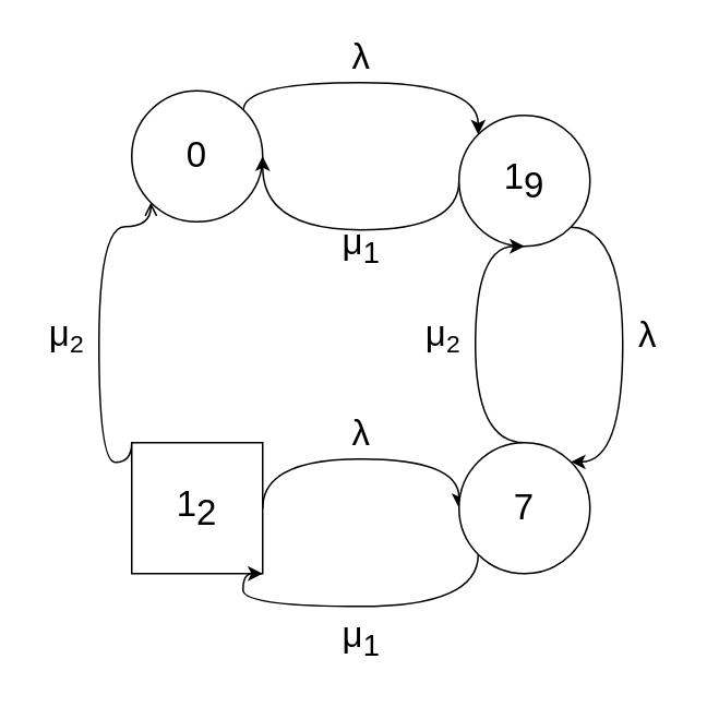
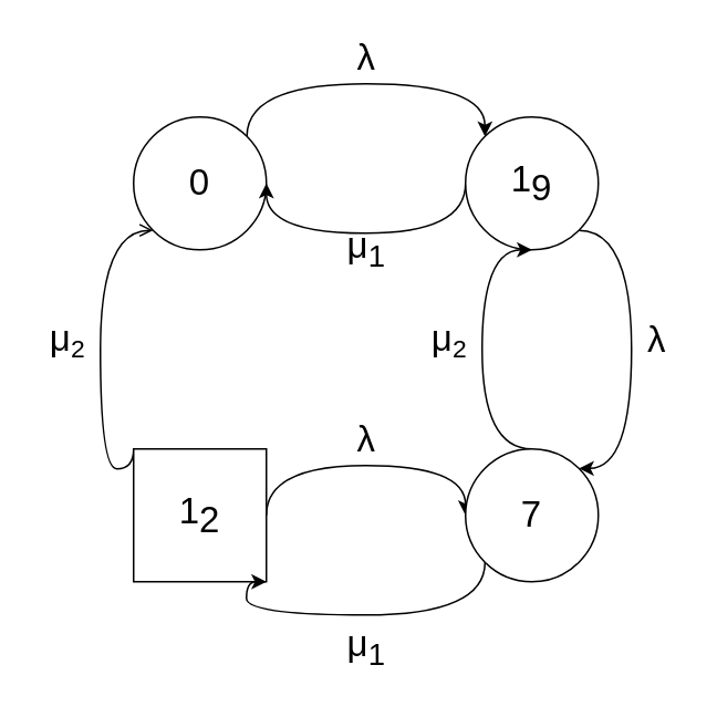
  <mxCell id="0" />
  <mxCell id="1" parent="0" />
  <mxCell id="2" style="edgeStyle=orthogonalEdgeStyle;curved=1;orthogonalLoop=1;jettySize=auto;html=1;exitX=1;exitY=0;exitDx=0;exitDy=0;entryX=0;entryY=0;entryDx=0;entryDy=0;fontSize=22;" edge="1" parent="1" source="3" target="6"><mxGeometry relative="1" as="geometry"><Array as="points"><mxPoint x="148" y="50" /><mxPoint x="292" y="50" /></Array></mxGeometry></mxCell>
- <mxCell id="3" value="0" style="ellipse;whiteSpace=wrap;html=1;aspect=fixed;fontSize=22;" vertex="1" parent="1"><mxGeometry x="80" y="55" width="80" height="80" as="geometry" /></mxCell>
+ <mxCell id="3" value="0" style="ellipse;whiteSpace=wrap;html=1;aspect=fixed;fontSize=22;" vertex="1" parent="1"><mxGeometry x="80" y="70" width="80" height="80" as="geometry" /></mxCell>
  <mxCell id="4" style="edgeStyle=orthogonalEdgeStyle;curved=1;orthogonalLoop=1;jettySize=auto;html=1;exitX=1;exitY=1;exitDx=0;exitDy=0;entryX=1;entryY=0;entryDx=0;entryDy=0;fontSize=22;" edge="1" parent="1" source="6" target="12"><mxGeometry relative="1" as="geometry"><Array as="points"><mxPoint x="380" y="138" /><mxPoint x="380" y="282" /></Array></mxGeometry></mxCell>
  <mxCell id="5" style="edgeStyle=orthogonalEdgeStyle;curved=1;orthogonalLoop=1;jettySize=auto;html=1;exitX=0;exitY=0.5;exitDx=0;exitDy=0;entryX=1;entryY=0.5;entryDx=0;entryDy=0;fontSize=22;" edge="1" parent="1" source="6" target="3"><mxGeometry relative="1" as="geometry"><Array as="points"><mxPoint x="280" y="140" /><mxPoint x="160" y="140" /></Array></mxGeometry></mxCell>
  <mxCell id="6" value="1&lt;sub style=&quot;font-size: 22px;&quot;&gt;9&lt;/sub&gt;" style="ellipse;whiteSpace=wrap;html=1;aspect=fixed;fontSize=22;" vertex="1" parent="1"><mxGeometry x="280" y="70" width="80" height="80" as="geometry" /></mxCell>
  <mxCell id="7" style="edgeStyle=orthogonalEdgeStyle;curved=1;orthogonalLoop=1;jettySize=auto;html=1;exitX=0;exitY=0;exitDx=0;exitDy=0;entryX=0;entryY=1;entryDx=0;entryDy=0;fontSize=22;endArrow=open;" edge="1" parent="1" source="9" target="3"><mxGeometry relative="1" as="geometry"><Array as="points"><mxPoint x="60" y="282" /><mxPoint x="60" y="138" /></Array></mxGeometry></mxCell>
  <mxCell id="8" style="edgeStyle=orthogonalEdgeStyle;curved=1;orthogonalLoop=1;jettySize=auto;html=1;exitX=1;exitY=0.5;exitDx=0;exitDy=0;entryX=0;entryY=0.5;entryDx=0;entryDy=0;fontSize=22;" edge="1" parent="1" source="9" target="12"><mxGeometry relative="1" as="geometry"><Array as="points"><mxPoint x="160" y="280" /><mxPoint x="280" y="280" /></Array></mxGeometry></mxCell>
  <mxCell id="9" value="1&lt;sub style=&quot;font-size: 22px;&quot;&gt;2&lt;/sub&gt;" style="whiteSpace=wrap;html=1;aspect=fixed;fontSize=22;rounded=0;" vertex="1" parent="1"><mxGeometry x="80" y="270" width="80" height="80" as="geometry" /></mxCell>
  <mxCell id="10" style="edgeStyle=orthogonalEdgeStyle;curved=1;orthogonalLoop=1;jettySize=auto;html=1;exitX=0;exitY=1;exitDx=0;exitDy=0;entryX=1;entryY=1;entryDx=0;entryDy=0;fontSize=22;" edge="1" parent="1" source="12" target="9"><mxGeometry relative="1" as="geometry"><Array as="points"><mxPoint x="292" y="370" /><mxPoint x="148" y="370" /></Array></mxGeometry></mxCell>
  <mxCell id="11" style="edgeStyle=orthogonalEdgeStyle;curved=1;orthogonalLoop=1;jettySize=auto;html=1;exitX=0.5;exitY=0;exitDx=0;exitDy=0;entryX=0.5;entryY=1;entryDx=0;entryDy=0;fontSize=22;" edge="1" parent="1" source="12" target="6"><mxGeometry relative="1" as="geometry"><Array as="points"><mxPoint x="290" y="270" /><mxPoint x="290" y="150" /></Array></mxGeometry></mxCell>
  <mxCell id="12" value="7" style="ellipse;whiteSpace=wrap;html=1;aspect=fixed;fontSize=22;" vertex="1" parent="1"><mxGeometry x="280" y="270" width="80" height="80" as="geometry" /></mxCell>
  <mxCell id="13" value="λ" style="text;html=1;align=center;verticalAlign=middle;resizable=0;points=[];autosize=1;strokeColor=none;fontSize=22;" vertex="1" parent="1"><mxGeometry x="205" y="20" width="30" height="30" as="geometry" /></mxCell>
  <mxCell id="14" value="λ" style="text;html=1;align=center;verticalAlign=middle;resizable=0;points=[];autosize=1;strokeColor=none;fontSize=22;" vertex="1" parent="1"><mxGeometry x="380" y="190" width="30" height="30" as="geometry" /></mxCell>
  <mxCell id="15" value="λ" style="text;html=1;align=center;verticalAlign=middle;resizable=0;points=[];autosize=1;strokeColor=none;fontSize=22;" vertex="1" parent="1"><mxGeometry x="205" y="250" width="30" height="30" as="geometry" /></mxCell>
  <mxCell id="16" value="μ&lt;sub&gt;1&lt;/sub&gt;" style="text;html=1;align=center;verticalAlign=middle;resizable=0;points=[];autosize=1;strokeColor=none;fontSize=22;" vertex="1" parent="1"><mxGeometry x="200" y="130" width="40" height="40" as="geometry" /></mxCell>
  <mxCell id="17" value="μ&lt;sub&gt;1&lt;/sub&gt;" style="text;html=1;align=center;verticalAlign=middle;resizable=0;points=[];autosize=1;strokeColor=none;fontSize=22;" vertex="1" parent="1"><mxGeometry x="200" y="370" width="40" height="40" as="geometry" /></mxCell>
  <mxCell id="18" value="μ&lt;span style=&quot;font-size: 18.333px&quot;&gt;&lt;sub&gt;2&lt;/sub&gt;&lt;/span&gt;" style="text;html=1;align=center;verticalAlign=middle;resizable=0;points=[];autosize=1;strokeColor=none;fontSize=22;" vertex="1" parent="1"><mxGeometry x="20" y="185" width="40" height="40" as="geometry" /></mxCell>
  <mxCell id="19" value="μ&lt;span style=&quot;font-size: 18.333px&quot;&gt;&lt;sub&gt;2&lt;/sub&gt;&lt;/span&gt;" style="text;html=1;align=center;verticalAlign=middle;resizable=0;points=[];autosize=1;strokeColor=none;fontSize=22;" vertex="1" parent="1"><mxGeometry x="250" y="185" width="40" height="40" as="geometry" /></mxCell>
